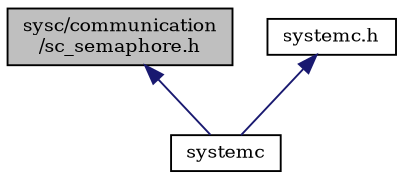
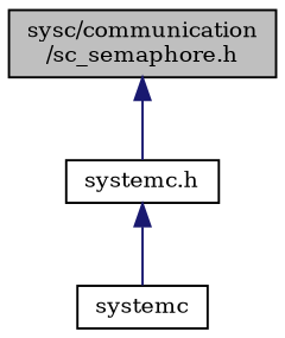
  digraph {
    fontname="DejaVu Serif"
    node [color=black fillcolor=white fontname="DejaVu Serif" fontsize=10 shape=record style=filled]
    edge [color=midnightblue dir=back fontname="DejaVu Serif" fontsize=10 labelfontname=FreeSans labelfontsize=10 style=solid]
    n1 [fillcolor=grey75 fontcolor=black height=0.2 label="sysc/communication\l/sc_semaphore.h" width=0.4]
    n2 [height=0.2 label=systemc width=0.4]
    n3 [height=0.2 label="systemc.h" width=0.4]
-   n1 -> n2
+   n1 -> n3
    n3 -> n2
  }
